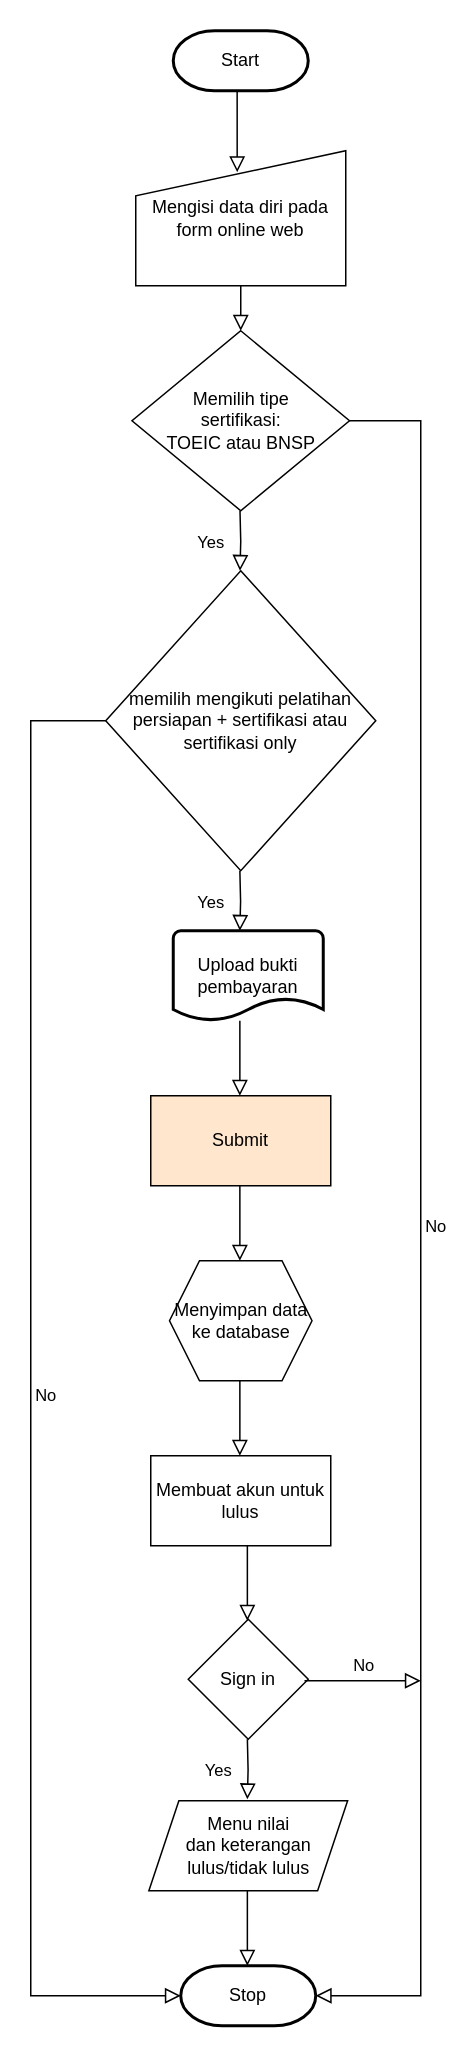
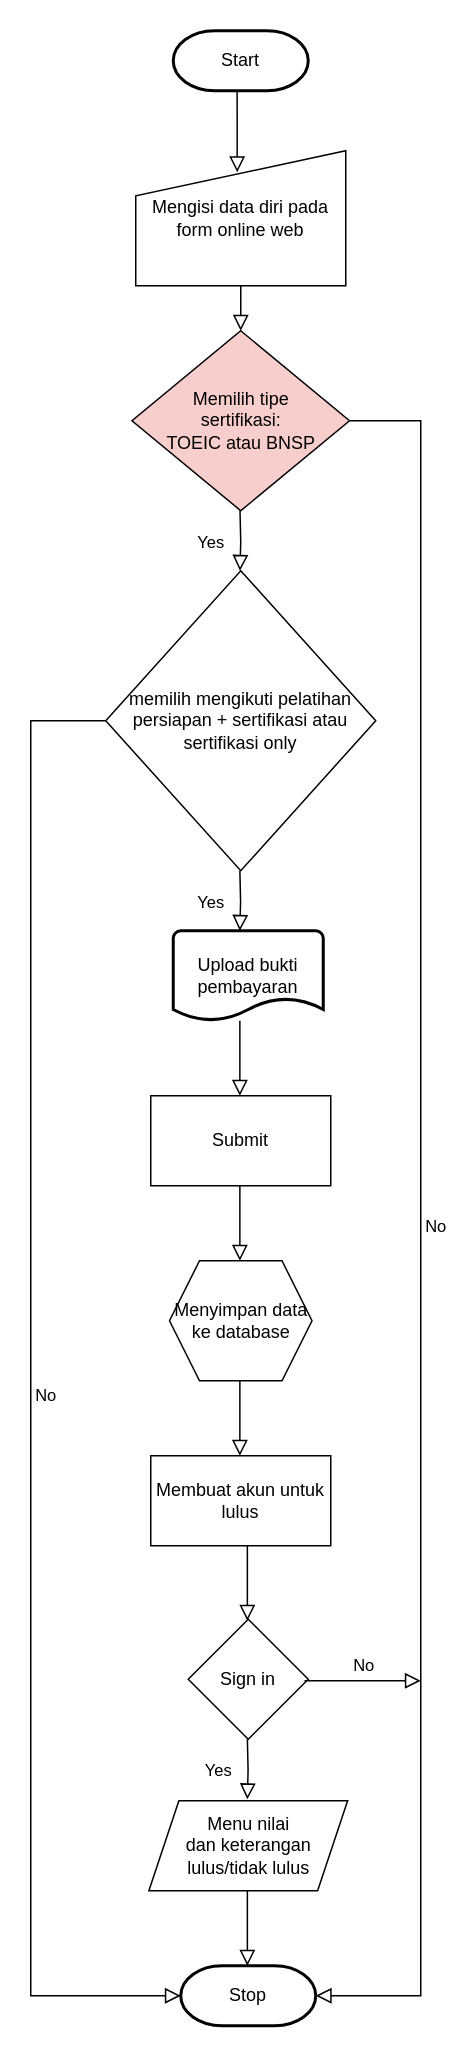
  <mxCell id="0" />
  <mxCell id="1" parent="0" />
  <mxCell id="2" value="" style="rounded=0;html=1;jettySize=auto;orthogonalLoop=1;fontSize=11;endArrow=block;endFill=0;endSize=8;strokeWidth=1;shadow=0;labelBackgroundColor=none;edgeStyle=orthogonalEdgeStyle;entryX=0.483;entryY=0.159;entryDx=0;entryDy=0;entryPerimeter=0;" parent="1" target="4" edge="1"><mxGeometry relative="1" as="geometry"><mxPoint x="159.5" y="60" as="sourcePoint" /><mxPoint x="159.5" y="110" as="targetPoint" /><Array as="points"><mxPoint x="158" y="60" /></Array></mxGeometry></mxCell>
  <mxCell id="3" value="Yes" style="rounded=0;html=1;jettySize=auto;orthogonalLoop=1;fontSize=11;endArrow=block;endFill=0;endSize=8;strokeWidth=1;shadow=0;labelBackgroundColor=none;edgeStyle=orthogonalEdgeStyle;" parent="1" edge="1"><mxGeometry y="20" relative="1" as="geometry"><mxPoint as="offset" /><mxPoint x="159.5" y="340" as="sourcePoint" /><mxPoint x="159.5" y="380" as="targetPoint" /></mxGeometry></mxCell>
  <mxCell id="4" value="&lt;div&gt;&lt;span&gt;Mengisi data diri pada&lt;/span&gt;&lt;/div&gt;&lt;div&gt;&lt;span&gt;form online web&lt;/span&gt;&lt;/div&gt;&lt;div&gt;&lt;span&gt;&lt;/span&gt;&lt;/div&gt;" style="shape=manualInput;whiteSpace=wrap;html=1;" vertex="1" parent="1"><mxGeometry x="90" y="100" width="140" height="90" as="geometry" /></mxCell>
  <mxCell id="5" value="Start" style="strokeWidth=2;html=1;shape=mxgraph.flowchart.terminator;whiteSpace=wrap;" vertex="1" parent="1"><mxGeometry x="115" y="20" width="90" height="40" as="geometry" /></mxCell>
- <mxCell id="6" value="&lt;div&gt;&lt;span&gt;Memilih tipe&lt;/span&gt;&lt;/div&gt;&lt;div&gt;&lt;span&gt;sertifikasi:&lt;/span&gt;&lt;/div&gt;&lt;div&gt;&lt;span&gt;TOEIC atau BNSP&lt;br&gt;&lt;/span&gt;&lt;/div&gt;" style="rhombus;whiteSpace=wrap;html=1;" vertex="1" parent="1"><mxGeometry x="87.5" y="220" width="145" height="120" as="geometry" /></mxCell>
+ <mxCell id="6" value="&lt;div&gt;&lt;span&gt;Memilih tipe&lt;/span&gt;&lt;/div&gt;&lt;div&gt;&lt;span&gt;sertifikasi:&lt;/span&gt;&lt;/div&gt;&lt;div&gt;&lt;span&gt;TOEIC atau BNSP&lt;br&gt;&lt;/span&gt;&lt;/div&gt;" style="rhombus;whiteSpace=wrap;html=1;fillColor=#f8cecc;" vertex="1" parent="1"><mxGeometry x="87.5" y="220" width="145" height="120" as="geometry" /></mxCell>
  <mxCell id="7" value="&lt;span&gt;memilih mengikuti pelatihan persiapan + sertifikasi atau sertifikasi only&lt;/span&gt;" style="rhombus;whiteSpace=wrap;html=1;" vertex="1" parent="1"><mxGeometry x="70" y="380" width="180" height="200" as="geometry" /></mxCell>
  <mxCell id="8" value="No" style="edgeStyle=orthogonalEdgeStyle;rounded=0;html=1;jettySize=auto;orthogonalLoop=1;fontSize=11;endArrow=block;endFill=0;endSize=8;strokeWidth=1;shadow=0;labelBackgroundColor=none;exitX=1;exitY=0.5;exitDx=0;exitDy=0;entryX=1;entryY=0.5;entryDx=0;entryDy=0;entryPerimeter=0;" edge="1" parent="1" source="6" target="23"><mxGeometry y="10" relative="1" as="geometry"><mxPoint as="offset" /><mxPoint x="250" y="320" as="sourcePoint" /><mxPoint x="280" y="1330" as="targetPoint" /><Array as="points"><mxPoint x="280" y="280" /><mxPoint x="280" y="1330" /></Array></mxGeometry></mxCell>
  <mxCell id="9" value="" style="rounded=0;html=1;jettySize=auto;orthogonalLoop=1;fontSize=11;endArrow=block;endFill=0;endSize=8;strokeWidth=1;shadow=0;labelBackgroundColor=none;edgeStyle=orthogonalEdgeStyle;" edge="1" parent="1"><mxGeometry relative="1" as="geometry"><mxPoint x="159.5" y="190" as="sourcePoint" /><mxPoint x="160" y="220" as="targetPoint" /><Array as="points"><mxPoint x="160" y="220" /><mxPoint x="160" y="220" /></Array></mxGeometry></mxCell>
  <mxCell id="10" value="No" style="edgeStyle=orthogonalEdgeStyle;rounded=0;html=1;jettySize=auto;orthogonalLoop=1;fontSize=11;endArrow=block;endFill=0;endSize=8;strokeWidth=1;shadow=0;labelBackgroundColor=none;exitX=0;exitY=0.5;exitDx=0;exitDy=0;entryX=0;entryY=0.5;entryDx=0;entryDy=0;entryPerimeter=0;" edge="1" parent="1" source="7" target="23"><mxGeometry y="10" relative="1" as="geometry"><mxPoint as="offset" /><mxPoint x="22.5" y="480" as="sourcePoint" /><mxPoint x="20" y="900" as="targetPoint" /><Array as="points"><mxPoint x="20" y="480" /><mxPoint x="20" y="1330" /></Array></mxGeometry></mxCell>
  <mxCell id="11" value="Upload &lt;span&gt;bukti pembayaran&lt;/span&gt;" style="strokeWidth=2;html=1;shape=mxgraph.flowchart.document2;whiteSpace=wrap;size=0.25;" vertex="1" parent="1"><mxGeometry x="115" y="620" width="100" height="60" as="geometry" /></mxCell>
  <mxCell id="12" value="Yes" style="rounded=0;html=1;jettySize=auto;orthogonalLoop=1;fontSize=11;endArrow=block;endFill=0;endSize=8;strokeWidth=1;shadow=0;labelBackgroundColor=none;edgeStyle=orthogonalEdgeStyle;" edge="1" parent="1"><mxGeometry y="20" relative="1" as="geometry"><mxPoint as="offset" /><mxPoint x="159.41" y="580" as="sourcePoint" /><mxPoint x="159.41" y="620" as="targetPoint" /></mxGeometry></mxCell>
- <mxCell id="13" value="Submit" style="rounded=0;whiteSpace=wrap;html=1;fillColor=#ffe6cc;" vertex="1" parent="1"><mxGeometry x="100" y="730" width="120" height="60" as="geometry" /></mxCell>
+ <mxCell id="13" value="Submit" style="rounded=0;whiteSpace=wrap;html=1;" vertex="1" parent="1"><mxGeometry x="100" y="730" width="120" height="60" as="geometry" /></mxCell>
  <mxCell id="14" value="" style="rounded=0;html=1;jettySize=auto;orthogonalLoop=1;fontSize=11;endArrow=block;endFill=0;endSize=8;strokeWidth=1;shadow=0;labelBackgroundColor=none;edgeStyle=orthogonalEdgeStyle;" edge="1" parent="1"><mxGeometry relative="1" as="geometry"><mxPoint x="159.41" y="680" as="sourcePoint" /><mxPoint x="159.41" y="730" as="targetPoint" /></mxGeometry></mxCell>
  <mxCell id="15" value="" style="rounded=0;html=1;jettySize=auto;orthogonalLoop=1;fontSize=11;endArrow=block;endFill=0;endSize=8;strokeWidth=1;shadow=0;labelBackgroundColor=none;edgeStyle=orthogonalEdgeStyle;" edge="1" parent="1"><mxGeometry relative="1" as="geometry"><mxPoint x="159.41" y="790" as="sourcePoint" /><mxPoint x="159.41" y="840" as="targetPoint" /></mxGeometry></mxCell>
  <mxCell id="16" value="Membuat akun untuk lulus" style="rounded=0;whiteSpace=wrap;html=1;" vertex="1" parent="1"><mxGeometry x="100" y="970" width="120" height="60" as="geometry" /></mxCell>
  <mxCell id="17" value="&lt;div&gt;Menyimpan data&lt;/div&gt;&lt;div&gt;ke database&lt;br&gt;&lt;/div&gt;" style="shape=hexagon;perimeter=hexagonPerimeter2;whiteSpace=wrap;html=1;fixedSize=1;" vertex="1" parent="1"><mxGeometry x="112.5" y="840" width="95" height="80" as="geometry" /></mxCell>
  <mxCell id="18" value="" style="rounded=0;html=1;jettySize=auto;orthogonalLoop=1;fontSize=11;endArrow=block;endFill=0;endSize=8;strokeWidth=1;shadow=0;labelBackgroundColor=none;edgeStyle=orthogonalEdgeStyle;" edge="1" parent="1"><mxGeometry relative="1" as="geometry"><mxPoint x="159.41" y="920" as="sourcePoint" /><mxPoint x="159.41" y="970" as="targetPoint" /></mxGeometry></mxCell>
  <mxCell id="19" value="Sign in" style="rhombus;whiteSpace=wrap;html=1;" vertex="1" parent="1"><mxGeometry x="125" y="1079" width="80" height="80" as="geometry" /></mxCell>
  <mxCell id="20" value="" style="rounded=0;html=1;jettySize=auto;orthogonalLoop=1;fontSize=11;endArrow=block;endFill=0;endSize=8;strokeWidth=1;shadow=0;labelBackgroundColor=none;edgeStyle=orthogonalEdgeStyle;" edge="1" parent="1"><mxGeometry relative="1" as="geometry"><mxPoint x="164.41" y="1030" as="sourcePoint" /><mxPoint x="164.41" y="1080" as="targetPoint" /></mxGeometry></mxCell>
  <mxCell id="21" value="Yes" style="rounded=0;html=1;jettySize=auto;orthogonalLoop=1;fontSize=11;endArrow=block;endFill=0;endSize=8;strokeWidth=1;shadow=0;labelBackgroundColor=none;edgeStyle=orthogonalEdgeStyle;" edge="1" parent="1"><mxGeometry y="20" relative="1" as="geometry"><mxPoint as="offset" /><mxPoint x="164.41" y="1159" as="sourcePoint" /><mxPoint x="164.41" y="1199" as="targetPoint" /></mxGeometry></mxCell>
  <mxCell id="22" value="&lt;div&gt;Menu nilai&lt;/div&gt;&lt;div&gt;dan keterangan&lt;/div&gt;&lt;div&gt;lulus/tidak lulus&lt;br&gt;&lt;/div&gt;" style="shape=parallelogram;perimeter=parallelogramPerimeter;whiteSpace=wrap;html=1;fixedSize=1;" vertex="1" parent="1"><mxGeometry x="98.75" y="1200" width="132.5" height="60" as="geometry" /></mxCell>
  <mxCell id="23" value="Stop" style="strokeWidth=2;html=1;shape=mxgraph.flowchart.terminator;whiteSpace=wrap;" vertex="1" parent="1"><mxGeometry x="120" y="1310" width="90" height="40" as="geometry" /></mxCell>
  <mxCell id="24" value="" style="rounded=0;html=1;jettySize=auto;orthogonalLoop=1;fontSize=11;endArrow=block;endFill=0;endSize=8;strokeWidth=1;shadow=0;labelBackgroundColor=none;edgeStyle=orthogonalEdgeStyle;" edge="1" parent="1"><mxGeometry relative="1" as="geometry"><mxPoint x="164.41" y="1260" as="sourcePoint" /><mxPoint x="164.41" y="1310" as="targetPoint" /></mxGeometry></mxCell>
  <mxCell id="25" value="No" style="edgeStyle=orthogonalEdgeStyle;rounded=0;html=1;jettySize=auto;orthogonalLoop=1;fontSize=11;endArrow=block;endFill=0;endSize=8;strokeWidth=1;shadow=0;labelBackgroundColor=none;exitX=1;exitY=0.5;exitDx=0;exitDy=0;" edge="1" parent="1"><mxGeometry y="10" relative="1" as="geometry"><mxPoint as="offset" /><mxPoint x="202.5" y="1120" as="sourcePoint" /><mxPoint x="280" y="1120" as="targetPoint" /><Array as="points"><mxPoint x="203" y="1120" /><mxPoint x="203" y="1120" /></Array></mxGeometry></mxCell>
